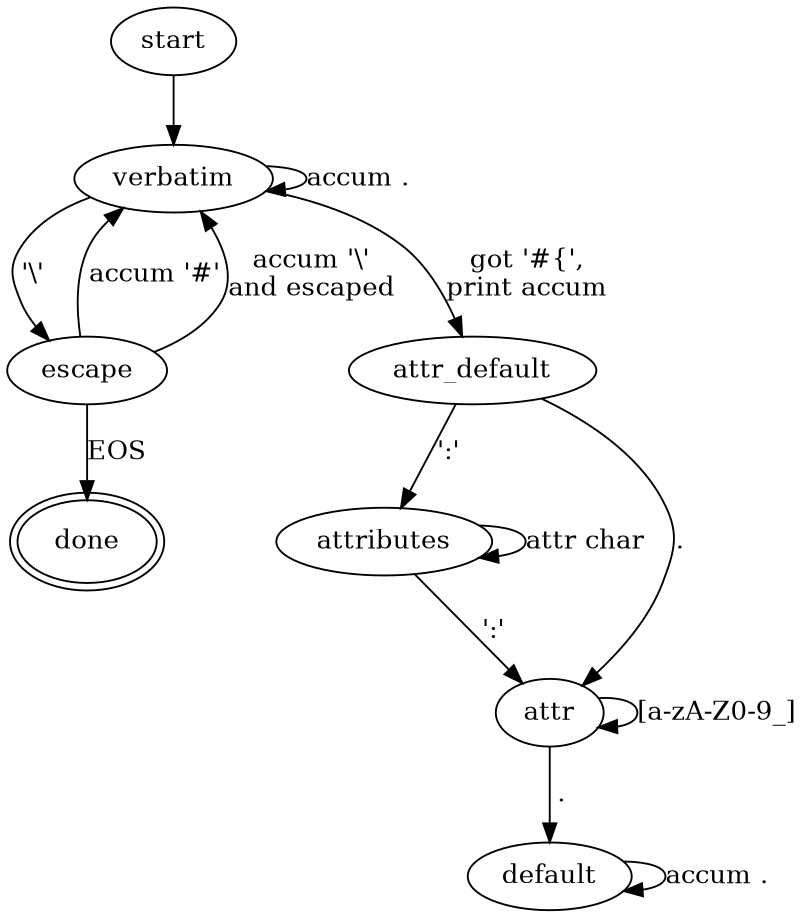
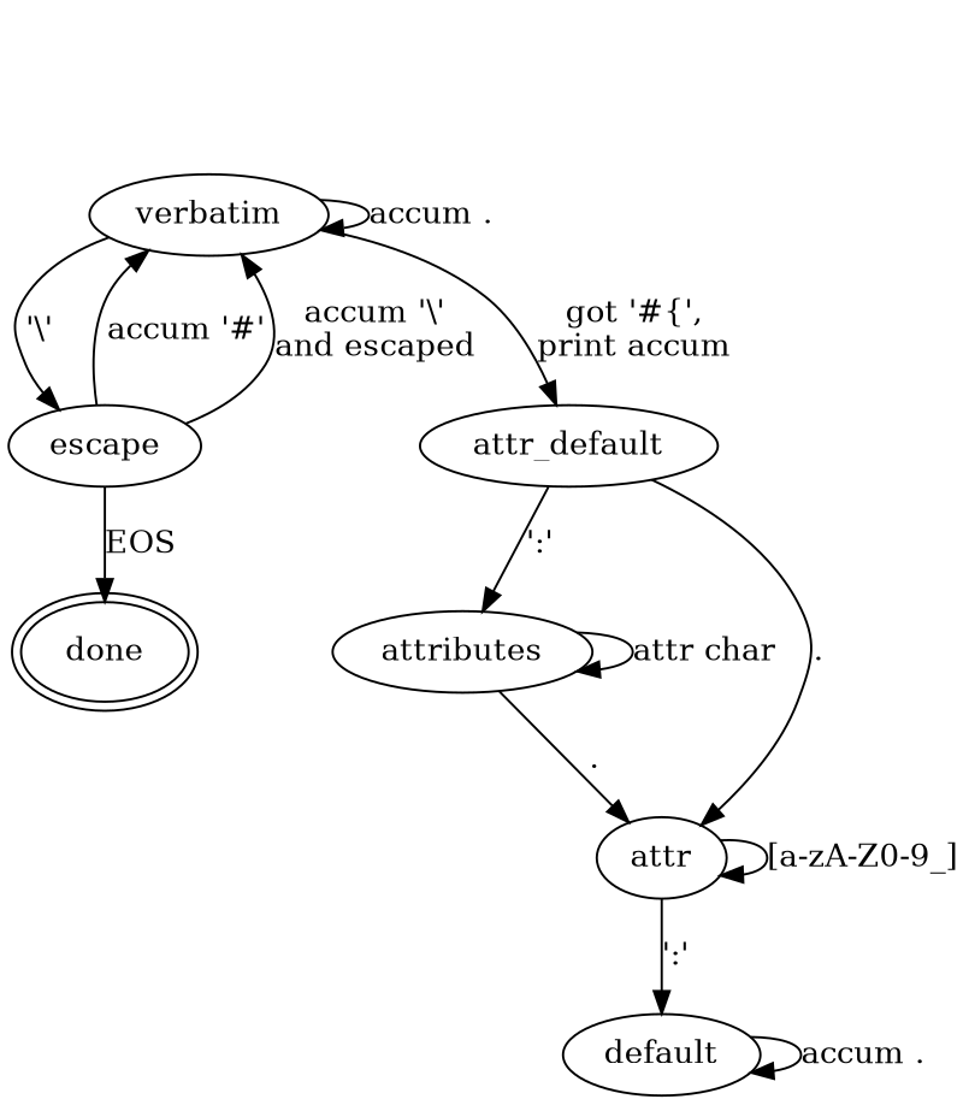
  digraph {
-   start
    verbatim
    escape
    n4 [label=attr_default]
    done [peripheries=2]
    attributes
    n7 [label=attr]
    default
-   start -> verbatim
    verbatim -> verbatim [label="accum ."]
    verbatim -> escape [label="'\\'"]
    verbatim -> n4 [label="got '#{',\nprint accum"]
    escape -> verbatim [label="accum '#'"]
    escape -> verbatim [label="accum '\\'\nand escaped"]
    escape -> done [label=EOS]
    n4 -> attributes [label="':'"]
    n4 -> n7 [label="."]
    attributes -> attributes [label="attr char"]
-   attributes -> n7 [label="':'"]
+   attributes -> n7 [label="."]
    n7 -> n7 [label="[a-zA-Z0-9_]"]
-   n7 -> default [label="."]
+   n7 -> default [label="':'"]
    default -> default [label="accum ."]
  }
